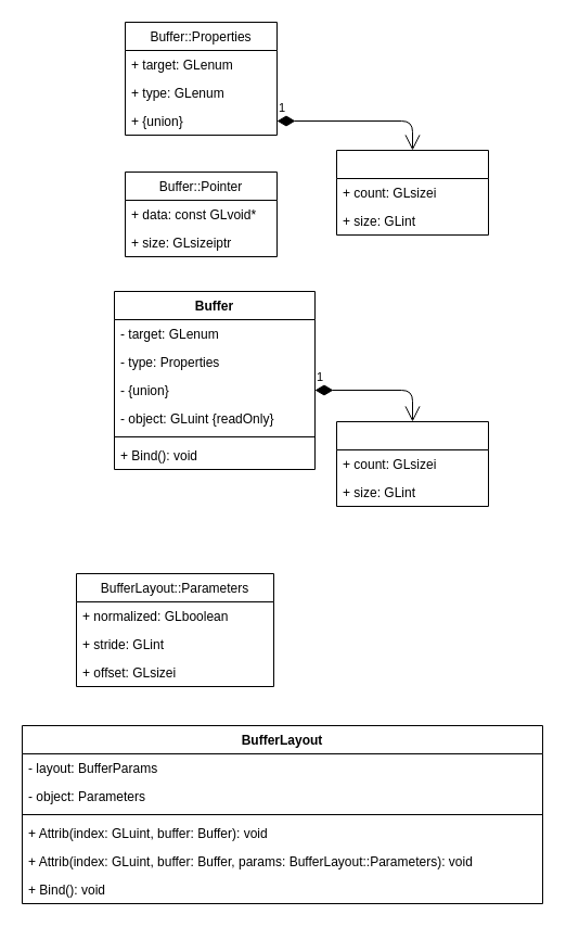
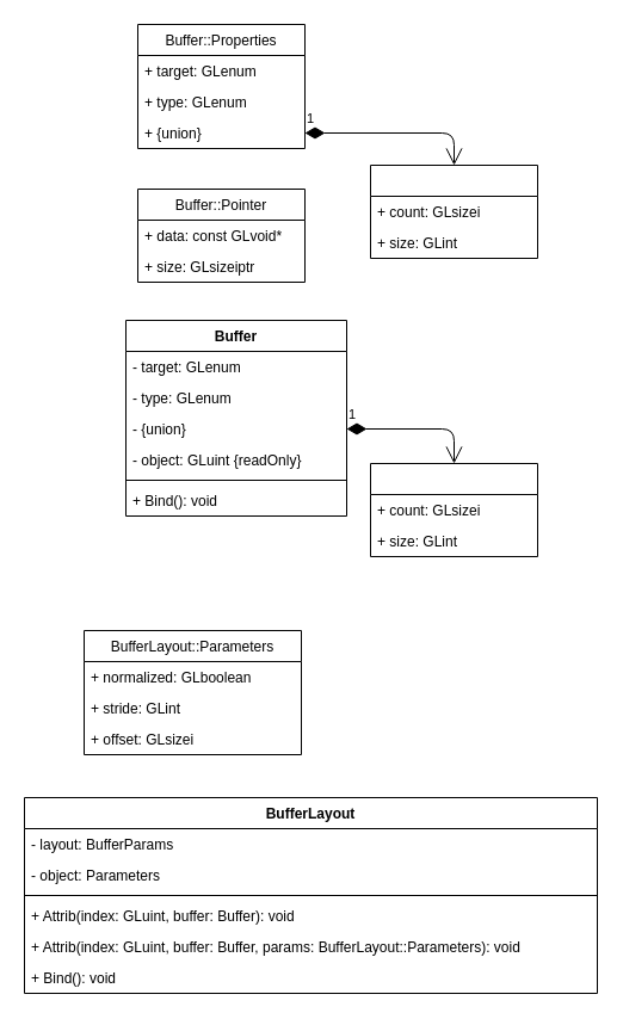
  <mxCell id="0" />
  <mxCell id="1" parent="0" />
  <mxCell id="2" value="Buffer::Properties" style="swimlane;fontStyle=0;childLayout=stackLayout;horizontal=1;startSize=26;fillColor=none;horizontalStack=0;resizeParent=1;resizeParentMax=0;resizeLast=0;collapsible=1;marginBottom=0;" vertex="1" parent="1"><mxGeometry x="115" y="20" width="140" height="104" as="geometry" /></mxCell>
  <mxCell id="3" value="+ target: GLenum" style="text;strokeColor=none;fillColor=none;align=left;verticalAlign=top;spacingLeft=4;spacingRight=4;overflow=hidden;rotatable=0;points=[[0,0.5],[1,0.5]];portConstraint=eastwest;" vertex="1" parent="2"><mxGeometry y="26" width="140" height="26" as="geometry" /></mxCell>
  <mxCell id="4" value="+ type: GLenum" style="text;strokeColor=none;fillColor=none;align=left;verticalAlign=top;spacingLeft=4;spacingRight=4;overflow=hidden;rotatable=0;points=[[0,0.5],[1,0.5]];portConstraint=eastwest;" vertex="1" parent="2"><mxGeometry y="52" width="140" height="26" as="geometry" /></mxCell>
  <mxCell id="5" value="+ {union}" style="text;strokeColor=none;fillColor=none;align=left;verticalAlign=top;spacingLeft=4;spacingRight=4;overflow=hidden;rotatable=0;points=[[0,0.5],[1,0.5]];portConstraint=eastwest;" vertex="1" parent="2"><mxGeometry y="78" width="140" height="26" as="geometry" /></mxCell>
  <mxCell id="6" value="BufferLayout" style="swimlane;fontStyle=1;align=center;verticalAlign=top;childLayout=stackLayout;horizontal=1;startSize=26;horizontalStack=0;resizeParent=1;resizeParentMax=0;resizeLast=0;collapsible=1;marginBottom=0;" vertex="1" parent="1"><mxGeometry x="20" y="668" width="480" height="164" as="geometry" /></mxCell>
  <mxCell id="7" value="- layout: BufferParams" style="text;strokeColor=none;fillColor=none;align=left;verticalAlign=top;spacingLeft=4;spacingRight=4;overflow=hidden;rotatable=0;points=[[0,0.5],[1,0.5]];portConstraint=eastwest;" vertex="1" parent="6"><mxGeometry y="26" width="480" height="26" as="geometry" /></mxCell>
  <mxCell id="8" value="- object: Parameters" style="text;strokeColor=none;fillColor=none;align=left;verticalAlign=top;spacingLeft=4;spacingRight=4;overflow=hidden;rotatable=0;points=[[0,0.5],[1,0.5]];portConstraint=eastwest;" vertex="1" parent="6"><mxGeometry y="52" width="480" height="26" as="geometry" /></mxCell>
  <mxCell id="9" value="" style="line;strokeWidth=1;fillColor=none;align=left;verticalAlign=middle;spacingTop=-1;spacingLeft=3;spacingRight=3;rotatable=0;labelPosition=right;points=[];portConstraint=eastwest;" vertex="1" parent="6"><mxGeometry y="78" width="480" height="8" as="geometry" /></mxCell>
  <mxCell id="10" value="+ Attrib(index: GLuint, buffer: Buffer): void" style="text;strokeColor=none;fillColor=none;align=left;verticalAlign=top;spacingLeft=4;spacingRight=4;overflow=hidden;rotatable=0;points=[[0,0.5],[1,0.5]];portConstraint=eastwest;" vertex="1" parent="6"><mxGeometry y="86" width="480" height="26" as="geometry" /></mxCell>
  <mxCell id="11" value="+ Attrib(index: GLuint, buffer: Buffer, params: BufferLayout::Parameters): void" style="text;strokeColor=none;fillColor=none;align=left;verticalAlign=top;spacingLeft=4;spacingRight=4;overflow=hidden;rotatable=0;points=[[0,0.5],[1,0.5]];portConstraint=eastwest;" vertex="1" parent="6"><mxGeometry y="112" width="480" height="26" as="geometry" /></mxCell>
  <mxCell id="12" value="+ Bind(): void" style="text;strokeColor=none;fillColor=none;align=left;verticalAlign=top;spacingLeft=4;spacingRight=4;overflow=hidden;rotatable=0;points=[[0,0.5],[1,0.5]];portConstraint=eastwest;" vertex="1" parent="6"><mxGeometry y="138" width="480" height="26" as="geometry" /></mxCell>
  <mxCell id="13" value="Buffer" style="swimlane;fontStyle=1;align=center;verticalAlign=top;childLayout=stackLayout;horizontal=1;startSize=26;horizontalStack=0;resizeParent=1;resizeParentMax=0;resizeLast=0;collapsible=1;marginBottom=0;" vertex="1" parent="1"><mxGeometry x="105" y="268" width="185" height="164" as="geometry" /></mxCell>
  <mxCell id="14" value="- target: GLenum" style="text;strokeColor=none;fillColor=none;align=left;verticalAlign=top;spacingLeft=4;spacingRight=4;overflow=hidden;rotatable=0;points=[[0,0.5],[1,0.5]];portConstraint=eastwest;" vertex="1" parent="13"><mxGeometry y="26" width="185" height="26" as="geometry" /></mxCell>
- <mxCell id="15" value="- type: Properties" style="text;strokeColor=none;fillColor=none;align=left;verticalAlign=top;spacingLeft=4;spacingRight=4;overflow=hidden;rotatable=0;points=[[0,0.5],[1,0.5]];portConstraint=eastwest;" vertex="1" parent="13"><mxGeometry y="52" width="185" height="26" as="geometry" /></mxCell>
+ <mxCell id="15" value="- type: GLenum" style="text;strokeColor=none;fillColor=none;align=left;verticalAlign=top;spacingLeft=4;spacingRight=4;overflow=hidden;rotatable=0;points=[[0,0.5],[1,0.5]];portConstraint=eastwest;" vertex="1" parent="13"><mxGeometry y="52" width="185" height="26" as="geometry" /></mxCell>
  <mxCell id="16" value="- {union}" style="text;strokeColor=none;fillColor=none;align=left;verticalAlign=top;spacingLeft=4;spacingRight=4;overflow=hidden;rotatable=0;points=[[0,0.5],[1,0.5]];portConstraint=eastwest;" vertex="1" parent="13"><mxGeometry y="78" width="185" height="26" as="geometry" /></mxCell>
  <mxCell id="17" value="- object: GLuint {readOnly}" style="text;strokeColor=none;fillColor=none;align=left;verticalAlign=top;spacingLeft=4;spacingRight=4;overflow=hidden;rotatable=0;points=[[0,0.5],[1,0.5]];portConstraint=eastwest;" vertex="1" parent="13"><mxGeometry y="104" width="185" height="26" as="geometry" /></mxCell>
  <mxCell id="18" value="" style="line;strokeWidth=1;fillColor=none;align=left;verticalAlign=middle;spacingTop=-1;spacingLeft=3;spacingRight=3;rotatable=0;labelPosition=right;points=[];portConstraint=eastwest;" vertex="1" parent="13"><mxGeometry y="130" width="185" height="8" as="geometry" /></mxCell>
  <mxCell id="19" value="+ Bind(): void" style="text;strokeColor=none;fillColor=none;align=left;verticalAlign=top;spacingLeft=4;spacingRight=4;overflow=hidden;rotatable=0;points=[[0,0.5],[1,0.5]];portConstraint=eastwest;" vertex="1" parent="13"><mxGeometry y="138" width="185" height="26" as="geometry" /></mxCell>
  <mxCell id="20" value="" style="swimlane;fontStyle=0;childLayout=stackLayout;horizontal=1;startSize=26;fillColor=none;horizontalStack=0;resizeParent=1;resizeParentMax=0;resizeLast=0;collapsible=1;marginBottom=0;" vertex="1" parent="1"><mxGeometry x="310" y="138" width="140" height="78" as="geometry" /></mxCell>
  <mxCell id="21" value="+ count: GLsizei" style="text;strokeColor=none;fillColor=none;align=left;verticalAlign=top;spacingLeft=4;spacingRight=4;overflow=hidden;rotatable=0;points=[[0,0.5],[1,0.5]];portConstraint=eastwest;" vertex="1" parent="20"><mxGeometry y="26" width="140" height="26" as="geometry" /></mxCell>
  <mxCell id="22" value="+ size: GLint" style="text;strokeColor=none;fillColor=none;align=left;verticalAlign=top;spacingLeft=4;spacingRight=4;overflow=hidden;rotatable=0;points=[[0,0.5],[1,0.5]];portConstraint=eastwest;" vertex="1" parent="20"><mxGeometry y="52" width="140" height="26" as="geometry" /></mxCell>
  <mxCell id="23" value="Buffer::Pointer" style="swimlane;fontStyle=0;childLayout=stackLayout;horizontal=1;startSize=26;fillColor=none;horizontalStack=0;resizeParent=1;resizeParentMax=0;resizeLast=0;collapsible=1;marginBottom=0;" vertex="1" parent="1"><mxGeometry x="115" y="158" width="140" height="78" as="geometry" /></mxCell>
  <mxCell id="24" value="+ data: const GLvoid*" style="text;strokeColor=none;fillColor=none;align=left;verticalAlign=top;spacingLeft=4;spacingRight=4;overflow=hidden;rotatable=0;points=[[0,0.5],[1,0.5]];portConstraint=eastwest;" vertex="1" parent="23"><mxGeometry y="26" width="140" height="26" as="geometry" /></mxCell>
  <mxCell id="25" value="+ size: GLsizeiptr" style="text;strokeColor=none;fillColor=none;align=left;verticalAlign=top;spacingLeft=4;spacingRight=4;overflow=hidden;rotatable=0;points=[[0,0.5],[1,0.5]];portConstraint=eastwest;" vertex="1" parent="23"><mxGeometry y="52" width="140" height="26" as="geometry" /></mxCell>
  <mxCell id="26" value="" style="swimlane;fontStyle=0;childLayout=stackLayout;horizontal=1;startSize=26;fillColor=none;horizontalStack=0;resizeParent=1;resizeParentMax=0;resizeLast=0;collapsible=1;marginBottom=0;" vertex="1" parent="1"><mxGeometry x="310" y="388" width="140" height="78" as="geometry" /></mxCell>
  <mxCell id="27" value="+ count: GLsizei" style="text;strokeColor=none;fillColor=none;align=left;verticalAlign=top;spacingLeft=4;spacingRight=4;overflow=hidden;rotatable=0;points=[[0,0.5],[1,0.5]];portConstraint=eastwest;" vertex="1" parent="26"><mxGeometry y="26" width="140" height="26" as="geometry" /></mxCell>
  <mxCell id="28" value="+ size: GLint" style="text;strokeColor=none;fillColor=none;align=left;verticalAlign=top;spacingLeft=4;spacingRight=4;overflow=hidden;rotatable=0;points=[[0,0.5],[1,0.5]];portConstraint=eastwest;" vertex="1" parent="26"><mxGeometry y="52" width="140" height="26" as="geometry" /></mxCell>
  <mxCell id="29" value="1" style="endArrow=open;html=1;endSize=12;startArrow=diamondThin;startSize=14;startFill=1;edgeStyle=orthogonalEdgeStyle;align=left;verticalAlign=bottom;" edge="1" parent="1" source="16" target="26"><mxGeometry x="-1" y="3" relative="1" as="geometry"><mxPoint x="220" y="358" as="sourcePoint" /><mxPoint x="380" y="358" as="targetPoint" /></mxGeometry></mxCell>
  <mxCell id="30" value="1" style="endArrow=open;html=1;endSize=12;startArrow=diamondThin;startSize=14;startFill=1;edgeStyle=orthogonalEdgeStyle;align=left;verticalAlign=bottom;" edge="1" parent="1" source="5" target="20"><mxGeometry x="-1" y="3" relative="1" as="geometry"><mxPoint x="280" y="108" as="sourcePoint" /><mxPoint x="440" y="108" as="targetPoint" /></mxGeometry></mxCell>
  <mxCell id="31" value="BufferLayout::Parameters" style="swimlane;fontStyle=0;childLayout=stackLayout;horizontal=1;startSize=26;fillColor=none;horizontalStack=0;resizeParent=1;resizeParentMax=0;resizeLast=0;collapsible=1;marginBottom=0;" vertex="1" parent="1"><mxGeometry x="70" y="528" width="182" height="104" as="geometry" /></mxCell>
  <mxCell id="32" value="+ normalized: GLboolean" style="text;strokeColor=none;fillColor=none;align=left;verticalAlign=top;spacingLeft=4;spacingRight=4;overflow=hidden;rotatable=0;points=[[0,0.5],[1,0.5]];portConstraint=eastwest;" vertex="1" parent="31"><mxGeometry y="26" width="182" height="26" as="geometry" /></mxCell>
  <mxCell id="33" value="+ stride: GLint" style="text;strokeColor=none;fillColor=none;align=left;verticalAlign=top;spacingLeft=4;spacingRight=4;overflow=hidden;rotatable=0;points=[[0,0.5],[1,0.5]];portConstraint=eastwest;" vertex="1" parent="31"><mxGeometry y="52" width="182" height="26" as="geometry" /></mxCell>
  <mxCell id="34" value="+ offset: GLsizei " style="text;strokeColor=none;fillColor=none;align=left;verticalAlign=top;spacingLeft=4;spacingRight=4;overflow=hidden;rotatable=0;points=[[0,0.5],[1,0.5]];portConstraint=eastwest;" vertex="1" parent="31"><mxGeometry y="78" width="182" height="26" as="geometry" /></mxCell>
